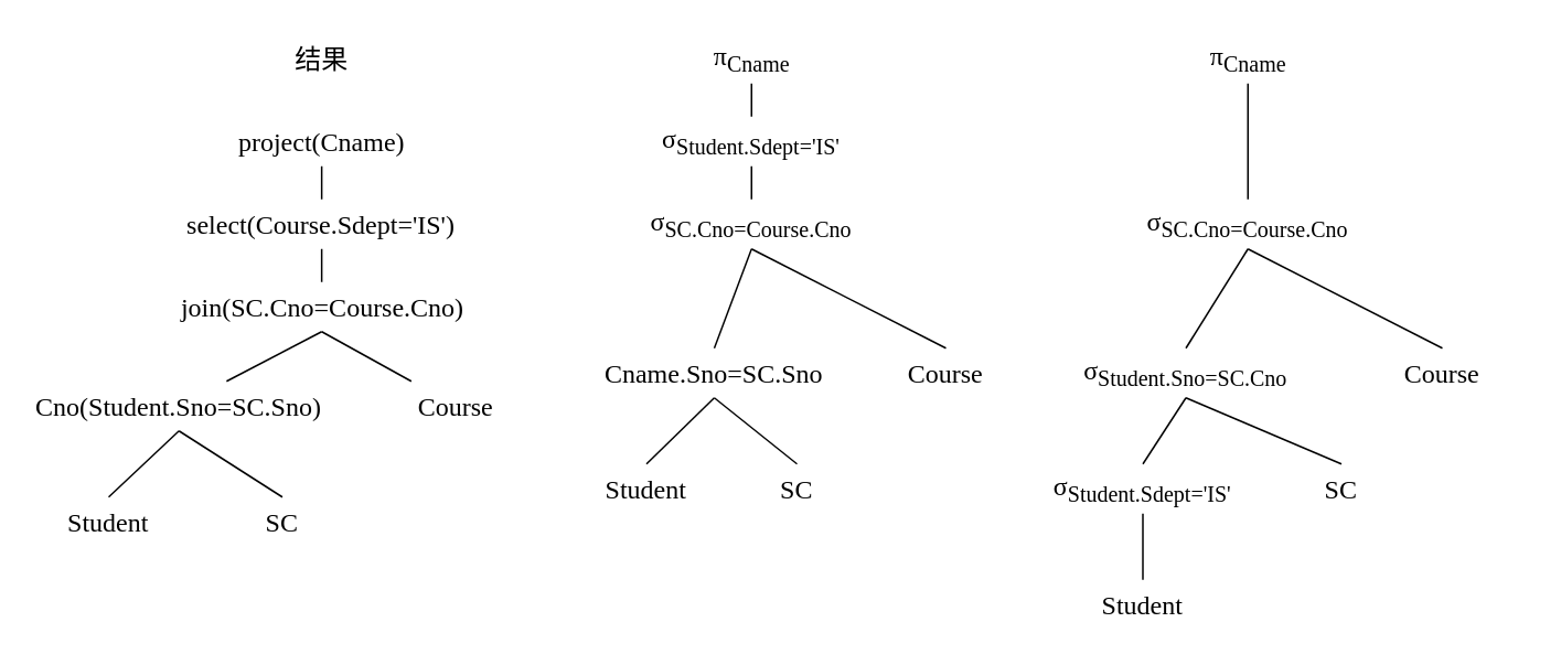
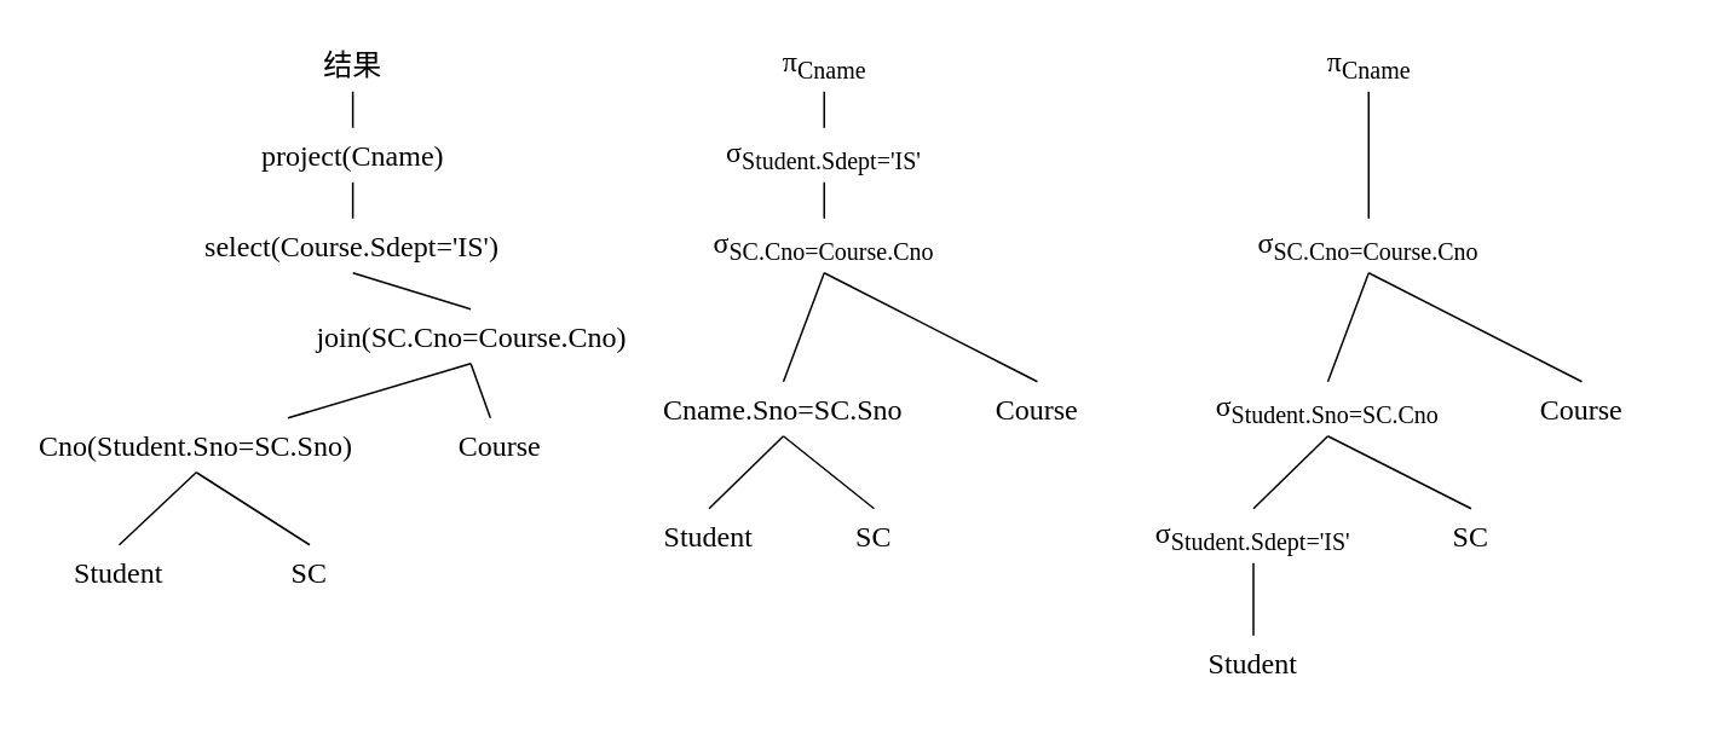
  <mxCell id="0" />
  <mxCell id="1" parent="0" />
+ <mxCell id="2" value="" style="rounded=0;orthogonalLoop=1;jettySize=auto;html=1;endArrow=none;endFill=0;exitX=0.5;exitY=1;exitDx=0;exitDy=0;entryX=0.5;entryY=0;entryDx=0;entryDy=0;fontSize=16;" edge="1" parent="1" source="3" target="5"><mxGeometry relative="1" as="geometry" /></mxCell>
  <mxCell id="3" value="结果" style="text;html=1;strokeColor=none;fillColor=none;align=center;verticalAlign=middle;whiteSpace=wrap;rounded=0;fontFamily=Times New Roman;fontSize=16;" vertex="1" parent="1"><mxGeometry x="163.75" y="20" width="60" height="30" as="geometry" /></mxCell>
  <mxCell id="4" value="" style="edgeStyle=none;rounded=0;orthogonalLoop=1;jettySize=auto;html=1;fontFamily=Times New Roman;endArrow=none;endFill=0;entryX=0.5;entryY=0;entryDx=0;entryDy=0;exitX=0.5;exitY=1;exitDx=0;exitDy=0;fontSize=16;" edge="1" parent="1" source="5" target="7"><mxGeometry relative="1" as="geometry" /></mxCell>
  <mxCell id="5" value="&lt;font face=&quot;Times New Roman&quot; style=&quot;font-size: 16px;&quot;&gt;project(Cname)&lt;/font&gt;" style="text;html=1;strokeColor=none;fillColor=none;align=center;verticalAlign=middle;whiteSpace=wrap;rounded=0;fontSize=16;" vertex="1" parent="1"><mxGeometry x="148.75" y="70" width="90" height="30" as="geometry" /></mxCell>
  <mxCell id="6" value="" style="edgeStyle=none;rounded=0;orthogonalLoop=1;jettySize=auto;html=1;fontFamily=Times New Roman;endArrow=none;endFill=0;entryX=0.5;entryY=0;entryDx=0;entryDy=0;exitX=0.5;exitY=1;exitDx=0;exitDy=0;fontSize=16;" edge="1" parent="1" source="7" target="10"><mxGeometry relative="1" as="geometry" /></mxCell>
  <mxCell id="7" value="&lt;font face=&quot;Times New Roman&quot; style=&quot;font-size: 16px;&quot;&gt;select(Course.Sdept='IS')&lt;/font&gt;" style="text;html=1;strokeColor=none;fillColor=none;align=center;verticalAlign=middle;whiteSpace=wrap;rounded=0;fontFamily=Times New Roman;fontSize=16;" vertex="1" parent="1"><mxGeometry x="121.25" y="120" width="145" height="30" as="geometry" /></mxCell>
  <mxCell id="8" value="" style="edgeStyle=none;rounded=0;orthogonalLoop=1;jettySize=auto;html=1;fontFamily=Times New Roman;endArrow=none;endFill=0;exitX=0.5;exitY=1;exitDx=0;exitDy=0;fontSize=16;" edge="1" parent="1" source="10" target="13"><mxGeometry relative="1" as="geometry" /></mxCell>
  <mxCell id="9" value="" style="edgeStyle=none;rounded=0;orthogonalLoop=1;jettySize=auto;html=1;fontFamily=Times New Roman;endArrow=none;endFill=0;exitX=0.5;exitY=1;exitDx=0;exitDy=0;fontSize=16;" edge="1" parent="1" source="10" target="14"><mxGeometry relative="1" as="geometry" /></mxCell>
- <mxCell id="10" value="join(SC.Cno=Course.Cno)" style="text;html=1;strokeColor=none;fillColor=none;align=center;verticalAlign=middle;whiteSpace=wrap;rounded=0;fontFamily=Times New Roman;fontSize=16;" vertex="1" parent="1"><mxGeometry x="97.5" y="170" width="192.5" height="30" as="geometry" /></mxCell>
+ <mxCell id="10" value="join(SC.Cno=Course.Cno)" style="text;html=1;strokeColor=none;fillColor=none;align=center;verticalAlign=middle;whiteSpace=wrap;rounded=0;fontFamily=Times New Roman;fontSize=16;" vertex="1" parent="1"><mxGeometry x="162.5" y="170" width="192.5" height="30" as="geometry" /></mxCell>
  <mxCell id="11" style="edgeStyle=none;rounded=0;orthogonalLoop=1;jettySize=auto;html=1;exitX=0.5;exitY=1;exitDx=0;exitDy=0;fontFamily=Times New Roman;endArrow=none;endFill=0;entryX=0.5;entryY=0;entryDx=0;entryDy=0;fontSize=16;" edge="1" parent="1" source="13" target="15"><mxGeometry relative="1" as="geometry"><mxPoint x="110" y="360" as="targetPoint" /></mxGeometry></mxCell>
  <mxCell id="12" style="edgeStyle=none;rounded=0;orthogonalLoop=1;jettySize=auto;html=1;exitX=0.5;exitY=1;exitDx=0;exitDy=0;entryX=0.5;entryY=0;entryDx=0;entryDy=0;fontFamily=Times New Roman;endArrow=none;endFill=0;fontSize=16;" edge="1" parent="1" source="13" target="16"><mxGeometry relative="1" as="geometry" /></mxCell>
  <mxCell id="13" value="Cno(Student.Sno=SC.Sno)" style="text;html=1;strokeColor=none;fillColor=none;align=center;verticalAlign=middle;whiteSpace=wrap;rounded=0;fontFamily=Times New Roman;fontSize=16;" vertex="1" parent="1"><mxGeometry x="20" y="230" width="175" height="30" as="geometry" /></mxCell>
  <mxCell id="14" value="Course" style="text;html=1;strokeColor=none;fillColor=none;align=center;verticalAlign=middle;whiteSpace=wrap;rounded=0;fontFamily=Times New Roman;fontSize=16;" vertex="1" parent="1"><mxGeometry x="230" y="230" width="90" height="30" as="geometry" /></mxCell>
  <mxCell id="15" value="Student" style="text;html=1;strokeColor=none;fillColor=none;align=center;verticalAlign=middle;whiteSpace=wrap;rounded=0;fontFamily=Times New Roman;fontSize=16;" vertex="1" parent="1"><mxGeometry x="20" y="300" width="90" height="30" as="geometry" /></mxCell>
  <mxCell id="16" value="SC" style="text;html=1;strokeColor=none;fillColor=none;align=center;verticalAlign=middle;whiteSpace=wrap;rounded=0;fontFamily=Times New Roman;fontSize=16;" vertex="1" parent="1"><mxGeometry x="130" y="300" width="80" height="30" as="geometry" /></mxCell>
  <mxCell id="17" value="&lt;font face=&quot;Times New Roman&quot; style=&quot;font-size: 16px;&quot;&gt;σ&lt;sub&gt;Student.Sdept='IS'&lt;/sub&gt;&lt;/font&gt;" style="text;html=1;strokeColor=none;fillColor=none;align=center;verticalAlign=middle;whiteSpace=wrap;rounded=0;fontSize=16;" vertex="1" parent="1"><mxGeometry x="391" y="70" width="125" height="30" as="geometry" /></mxCell>
  <mxCell id="18" style="edgeStyle=none;rounded=0;orthogonalLoop=1;jettySize=auto;html=1;entryX=0.5;entryY=1;entryDx=0;entryDy=0;fontFamily=Times New Roman;fontSize=16;endArrow=none;endFill=0;" edge="1" parent="1" source="20" target="17"><mxGeometry relative="1" as="geometry" /></mxCell>
  <mxCell id="19" style="edgeStyle=none;rounded=0;orthogonalLoop=1;jettySize=auto;html=1;exitX=0.5;exitY=1;exitDx=0;exitDy=0;fontFamily=Times New Roman;fontSize=16;endArrow=none;endFill=0;entryX=0.5;entryY=0;entryDx=0;entryDy=0;" edge="1" parent="1" source="20" target="25"><mxGeometry relative="1" as="geometry"><mxPoint x="416" y="200" as="targetPoint" /></mxGeometry></mxCell>
  <mxCell id="20" value="&lt;font face=&quot;Times New Roman&quot; style=&quot;font-size: 16px;&quot;&gt;σ&lt;sub&gt;SC.Cno=Course.Cno&lt;/sub&gt;&lt;/font&gt;" style="text;html=1;strokeColor=none;fillColor=none;align=center;verticalAlign=middle;whiteSpace=wrap;rounded=0;fontSize=16;" vertex="1" parent="1"><mxGeometry x="386" y="120" width="135" height="30" as="geometry" /></mxCell>
  <mxCell id="21" style="edgeStyle=none;rounded=0;orthogonalLoop=1;jettySize=auto;html=1;entryX=0.5;entryY=0;entryDx=0;entryDy=0;fontFamily=Times New Roman;fontSize=16;endArrow=none;endFill=0;" edge="1" parent="1" source="22" target="17"><mxGeometry relative="1" as="geometry" /></mxCell>
  <mxCell id="22" value="&lt;span style=&quot;font-family: &amp;quot;Times New Roman&amp;quot;;&quot;&gt;π&lt;/span&gt;&lt;sub style=&quot;font-family: &amp;quot;Times New Roman&amp;quot;;&quot;&gt;Cname&lt;/sub&gt;" style="text;html=1;strokeColor=none;fillColor=none;align=center;verticalAlign=middle;whiteSpace=wrap;rounded=0;fontSize=16;" vertex="1" parent="1"><mxGeometry x="408.5" y="20" width="90" height="30" as="geometry" /></mxCell>
  <mxCell id="23" style="edgeStyle=none;rounded=0;orthogonalLoop=1;jettySize=auto;html=1;exitX=0.5;exitY=1;exitDx=0;exitDy=0;fontFamily=Times New Roman;fontSize=16;endArrow=none;endFill=0;entryX=0.5;entryY=0;entryDx=0;entryDy=0;" edge="1" parent="1" source="25" target="28"><mxGeometry relative="1" as="geometry"><mxPoint x="386" y="280" as="targetPoint" /></mxGeometry></mxCell>
  <mxCell id="24" style="edgeStyle=none;rounded=0;orthogonalLoop=1;jettySize=auto;html=1;exitX=0.5;exitY=1;exitDx=0;exitDy=0;fontFamily=Times New Roman;fontSize=16;endArrow=none;endFill=0;entryX=0.5;entryY=0;entryDx=0;entryDy=0;" edge="1" parent="1" source="25" target="29"><mxGeometry relative="1" as="geometry"><mxPoint x="486" y="280" as="targetPoint" /></mxGeometry></mxCell>
  <mxCell id="25" value="&lt;font face=&quot;Times New Roman&quot;&gt;Cname.Sno=SC.Sno&lt;/font&gt;" style="text;html=1;strokeColor=none;fillColor=none;align=center;verticalAlign=middle;whiteSpace=wrap;rounded=0;fontSize=16;" vertex="1" parent="1"><mxGeometry x="356" y="210" width="150" height="30" as="geometry" /></mxCell>
  <mxCell id="26" style="edgeStyle=none;rounded=0;orthogonalLoop=1;jettySize=auto;html=1;exitX=0.5;exitY=0;exitDx=0;exitDy=0;entryX=0.5;entryY=1;entryDx=0;entryDy=0;fontFamily=Times New Roman;fontSize=16;endArrow=none;endFill=0;" edge="1" parent="1" source="27" target="20"><mxGeometry relative="1" as="geometry" /></mxCell>
  <mxCell id="27" value="&lt;font face=&quot;Times New Roman&quot;&gt;Course&lt;/font&gt;" style="text;html=1;strokeColor=none;fillColor=none;align=center;verticalAlign=middle;whiteSpace=wrap;rounded=0;fontSize=16;" vertex="1" parent="1"><mxGeometry x="521" y="210" width="100" height="30" as="geometry" /></mxCell>
  <mxCell id="28" value="&lt;font face=&quot;Times New Roman&quot;&gt;Student&lt;/font&gt;" style="text;html=1;strokeColor=none;fillColor=none;align=center;verticalAlign=middle;whiteSpace=wrap;rounded=0;fontSize=16;" vertex="1" parent="1"><mxGeometry x="350" y="280" width="80" height="30" as="geometry" /></mxCell>
  <mxCell id="29" value="&lt;font face=&quot;Times New Roman&quot;&gt;SC&lt;/font&gt;" style="text;html=1;strokeColor=none;fillColor=none;align=center;verticalAlign=middle;whiteSpace=wrap;rounded=0;fontSize=16;" vertex="1" parent="1"><mxGeometry x="441" y="280" width="80" height="30" as="geometry" /></mxCell>
  <mxCell id="30" style="edgeStyle=none;rounded=0;orthogonalLoop=1;jettySize=auto;html=1;exitX=0.5;exitY=1;exitDx=0;exitDy=0;fontFamily=Times New Roman;fontSize=16;endArrow=none;endFill=0;entryX=0.5;entryY=0;entryDx=0;entryDy=0;" edge="1" parent="1" source="31" target="36"><mxGeometry relative="1" as="geometry"><mxPoint x="716" y="200" as="targetPoint" /></mxGeometry></mxCell>
  <mxCell id="31" value="&lt;font face=&quot;Times New Roman&quot; style=&quot;font-size: 16px;&quot;&gt;σ&lt;sub&gt;SC.Cno=Course.Cno&lt;/sub&gt;&lt;/font&gt;" style="text;html=1;strokeColor=none;fillColor=none;align=center;verticalAlign=middle;whiteSpace=wrap;rounded=0;fontSize=16;" vertex="1" parent="1"><mxGeometry x="686" y="120" width="135" height="30" as="geometry" /></mxCell>
  <mxCell id="32" style="edgeStyle=none;rounded=0;orthogonalLoop=1;jettySize=auto;html=1;entryX=0.5;entryY=0;entryDx=0;entryDy=0;fontFamily=Times New Roman;fontSize=16;endArrow=none;endFill=0;exitX=0.5;exitY=1;exitDx=0;exitDy=0;" edge="1" parent="1" source="33" target="31"><mxGeometry relative="1" as="geometry"><mxPoint x="753.5" y="70" as="targetPoint" /></mxGeometry></mxCell>
  <mxCell id="33" value="&lt;span style=&quot;font-family: &amp;quot;Times New Roman&amp;quot;;&quot;&gt;π&lt;/span&gt;&lt;sub style=&quot;font-family: &amp;quot;Times New Roman&amp;quot;;&quot;&gt;Cname&lt;/sub&gt;" style="text;html=1;strokeColor=none;fillColor=none;align=center;verticalAlign=middle;whiteSpace=wrap;rounded=0;fontSize=16;" vertex="1" parent="1"><mxGeometry x="708.5" y="20" width="90" height="30" as="geometry" /></mxCell>
  <mxCell id="34" style="edgeStyle=none;rounded=0;orthogonalLoop=1;jettySize=auto;html=1;exitX=0.5;exitY=1;exitDx=0;exitDy=0;fontFamily=Times New Roman;fontSize=16;endArrow=none;endFill=0;entryX=0.5;entryY=0;entryDx=0;entryDy=0;" edge="1" parent="1" source="36" target="40"><mxGeometry relative="1" as="geometry"><mxPoint x="686" y="280" as="targetPoint" /></mxGeometry></mxCell>
  <mxCell id="35" style="edgeStyle=none;rounded=0;orthogonalLoop=1;jettySize=auto;html=1;exitX=0.5;exitY=1;exitDx=0;exitDy=0;fontFamily=Times New Roman;fontSize=16;endArrow=none;endFill=0;entryX=0.5;entryY=0;entryDx=0;entryDy=0;" edge="1" parent="1" source="36" target="41"><mxGeometry relative="1" as="geometry"><mxPoint x="786" y="280" as="targetPoint" /></mxGeometry></mxCell>
- <mxCell id="36" value="&lt;span style=&quot;font-family: &amp;quot;Times New Roman&amp;quot;;&quot;&gt;σ&lt;/span&gt;&lt;sub style=&quot;font-family: &amp;quot;Times New Roman&amp;quot;;&quot;&gt;Student.Sno=SC.Cno&lt;/sub&gt;" style="text;html=1;strokeColor=none;fillColor=none;align=center;verticalAlign=middle;whiteSpace=wrap;rounded=0;fontSize=16;" vertex="1" parent="1"><mxGeometry x="641" y="210" width="150" height="30" as="geometry" /></mxCell>
+ <mxCell id="36" value="&lt;span style=&quot;font-family: &amp;quot;Times New Roman&amp;quot;;&quot;&gt;σ&lt;/span&gt;&lt;sub style=&quot;font-family: &amp;quot;Times New Roman&amp;quot;;&quot;&gt;Student.Sno=SC.Cno&lt;/sub&gt;" style="text;html=1;strokeColor=none;fillColor=none;align=center;verticalAlign=middle;whiteSpace=wrap;rounded=0;fontSize=16;" vertex="1" parent="1"><mxGeometry x="656" y="210" width="150" height="30" as="geometry" /></mxCell>
  <mxCell id="37" style="edgeStyle=none;rounded=0;orthogonalLoop=1;jettySize=auto;html=1;exitX=0.5;exitY=0;exitDx=0;exitDy=0;entryX=0.5;entryY=1;entryDx=0;entryDy=0;fontFamily=Times New Roman;fontSize=16;endArrow=none;endFill=0;" edge="1" parent="1" source="38" target="31"><mxGeometry relative="1" as="geometry" /></mxCell>
  <mxCell id="38" value="&lt;font face=&quot;Times New Roman&quot;&gt;Course&lt;/font&gt;" style="text;html=1;strokeColor=none;fillColor=none;align=center;verticalAlign=middle;whiteSpace=wrap;rounded=0;fontSize=16;" vertex="1" parent="1"><mxGeometry x="821" y="210" width="100" height="30" as="geometry" /></mxCell>
  <mxCell id="39" style="edgeStyle=none;rounded=0;orthogonalLoop=1;jettySize=auto;html=1;exitX=0.5;exitY=1;exitDx=0;exitDy=0;fontFamily=Times New Roman;fontSize=16;endArrow=none;endFill=0;entryX=0.5;entryY=0;entryDx=0;entryDy=0;" edge="1" parent="1" source="40" target="42"><mxGeometry relative="1" as="geometry"><mxPoint x="690" y="350" as="targetPoint" /></mxGeometry></mxCell>
  <mxCell id="40" value="&lt;span style=&quot;font-family: &amp;quot;Times New Roman&amp;quot;;&quot;&gt;σ&lt;/span&gt;&lt;sub style=&quot;font-family: &amp;quot;Times New Roman&amp;quot;;&quot;&gt;Student.Sdept='IS'&lt;/sub&gt;" style="text;html=1;strokeColor=none;fillColor=none;align=center;verticalAlign=middle;whiteSpace=wrap;rounded=0;fontSize=16;" vertex="1" parent="1"><mxGeometry x="650" y="280" width="80" height="30" as="geometry" /></mxCell>
  <mxCell id="41" value="&lt;font face=&quot;Times New Roman&quot;&gt;SC&lt;/font&gt;" style="text;html=1;strokeColor=none;fillColor=none;align=center;verticalAlign=middle;whiteSpace=wrap;rounded=0;fontSize=16;" vertex="1" parent="1"><mxGeometry x="770" y="280" width="80" height="30" as="geometry" /></mxCell>
  <mxCell id="42" value="&lt;font face=&quot;Times New Roman&quot;&gt;Student&lt;/font&gt;" style="text;html=1;strokeColor=none;fillColor=none;align=center;verticalAlign=middle;whiteSpace=wrap;rounded=0;fontSize=16;" vertex="1" parent="1"><mxGeometry x="650" y="350" width="80" height="30" as="geometry" /></mxCell>
